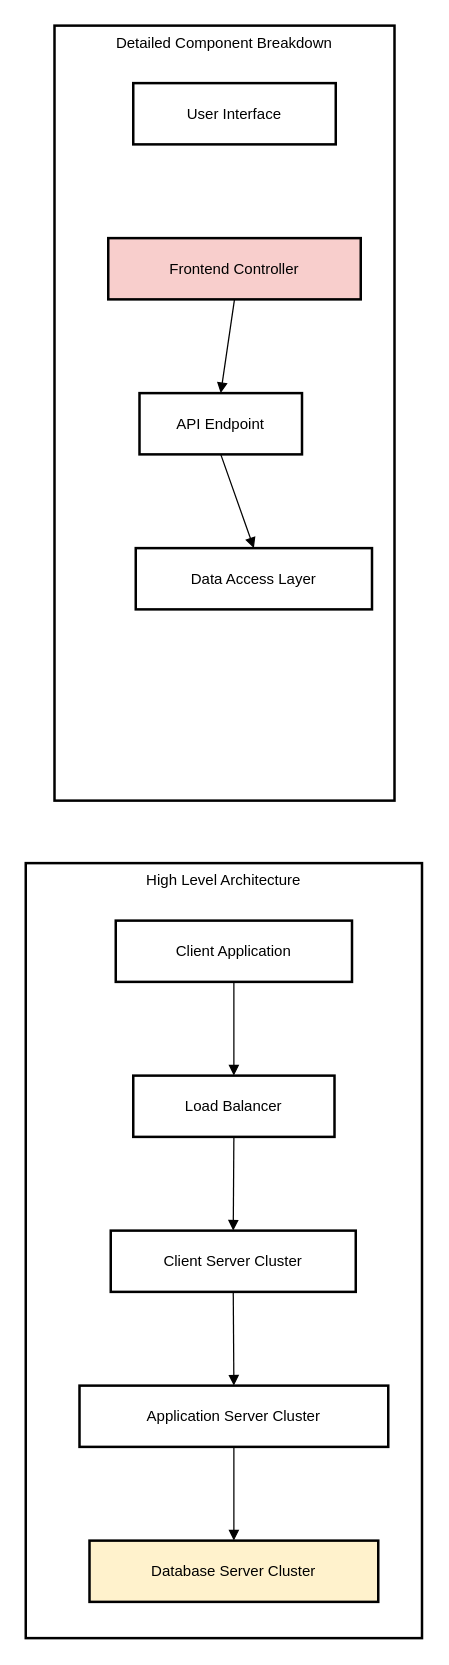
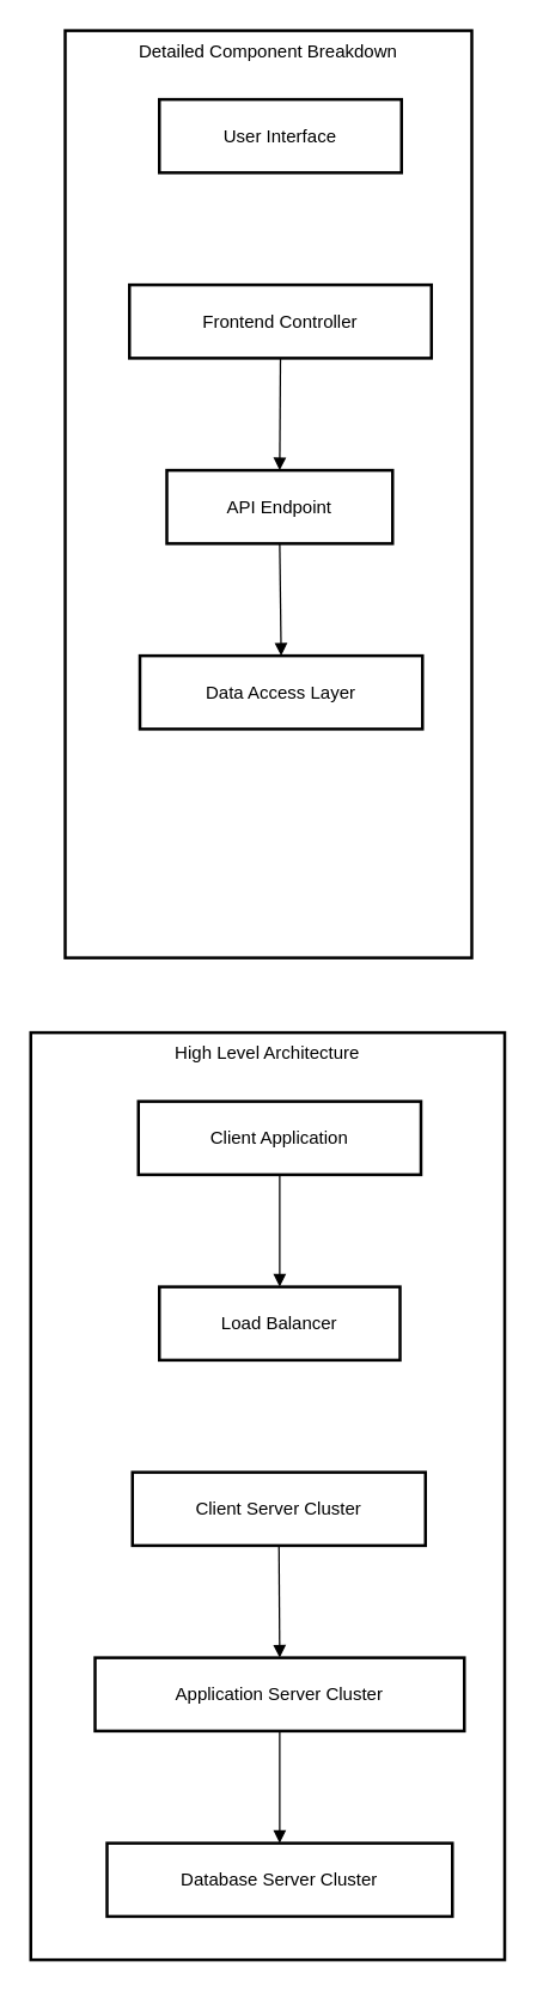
  <mxCell id="0" />
  <mxCell id="1" parent="0" />
  <mxCell id="2" value="Detailed Component Breakdown" style="whiteSpace=wrap;strokeWidth=2;verticalAlign=top;" vertex="1" parent="1"><mxGeometry x="43" y="20" width="272" height="620" as="geometry" /></mxCell>
  <mxCell id="3" value="User Interface" style="whiteSpace=wrap;strokeWidth=2;" vertex="1" parent="2"><mxGeometry x="63" y="46" width="162" height="49" as="geometry" /></mxCell>
- <mxCell id="4" value="Frontend Controller" style="whiteSpace=wrap;strokeWidth=2;fillColor=#f8cecc;" vertex="1" parent="2"><mxGeometry x="43" y="170" width="202" height="49" as="geometry" /></mxCell>
- <mxCell id="5" value="API Endpoint" style="whiteSpace=wrap;strokeWidth=2;" vertex="1" parent="2"><mxGeometry x="68" y="294" width="130" height="49" as="geometry" /></mxCell>
- <mxCell id="6" value="Data Access Layer" style="whiteSpace=wrap;strokeWidth=2;" vertex="1" parent="2"><mxGeometry x="65" y="418" width="189" height="49" as="geometry" /></mxCell>
+ <mxCell id="4" value="Frontend Controller" style="whiteSpace=wrap;strokeWidth=2;" vertex="1" parent="2"><mxGeometry x="43" y="170" width="202" height="49" as="geometry" /></mxCell>
+ <mxCell id="5" value="API Endpoint" style="whiteSpace=wrap;strokeWidth=2;" vertex="1" parent="2"><mxGeometry x="68" y="294" width="151" height="49" as="geometry" /></mxCell>
+ <mxCell id="6" value="Data Access Layer" style="whiteSpace=wrap;strokeWidth=2;" vertex="1" parent="2"><mxGeometry x="50" y="418" width="189" height="49" as="geometry" /></mxCell>
  <mxCell id="7" value="" style="curved=1;startArrow=none;endArrow=block;exitX=0.5;exitY=0.99;entryX=0.5;entryY=-0.01;" edge="1" parent="2" source="4" target="5"><mxGeometry relative="1" as="geometry"><Array as="points" /></mxGeometry></mxCell>
  <mxCell id="8" value="" style="curved=1;startArrow=none;endArrow=block;exitX=0.5;exitY=0.99;entryX=0.5;entryY=-0.01;" edge="1" parent="2" source="5" target="6"><mxGeometry relative="1" as="geometry"><Array as="points" /></mxGeometry></mxCell>
  <mxCell id="9" value="High Level Architecture" style="whiteSpace=wrap;strokeWidth=2;verticalAlign=top;" vertex="1" parent="1"><mxGeometry x="20" y="690" width="317" height="620" as="geometry" /></mxCell>
  <mxCell id="10" value="Client Application" style="whiteSpace=wrap;strokeWidth=2;" vertex="1" parent="9"><mxGeometry x="72" y="46" width="189" height="49" as="geometry" /></mxCell>
  <mxCell id="11" value="Load Balancer" style="whiteSpace=wrap;strokeWidth=2;" vertex="1" parent="9"><mxGeometry x="86" y="170" width="161" height="49" as="geometry" /></mxCell>
  <mxCell id="12" value="Client Server Cluster" style="whiteSpace=wrap;strokeWidth=2;" vertex="1" parent="9"><mxGeometry x="68" y="294" width="196" height="49" as="geometry" /></mxCell>
  <mxCell id="13" value="Application Server Cluster" style="whiteSpace=wrap;strokeWidth=2;" vertex="1" parent="9"><mxGeometry x="43" y="418" width="247" height="49" as="geometry" /></mxCell>
- <mxCell id="14" value="Database Server Cluster" style="whiteSpace=wrap;strokeWidth=2;fillColor=#fff2cc;" vertex="1" parent="9"><mxGeometry x="51" y="542" width="231" height="49" as="geometry" /></mxCell>
+ <mxCell id="14" value="Database Server Cluster" style="whiteSpace=wrap;strokeWidth=2;" vertex="1" parent="9"><mxGeometry x="51" y="542" width="231" height="49" as="geometry" /></mxCell>
  <mxCell id="15" value="" style="curved=1;startArrow=none;endArrow=block;exitX=0.5;exitY=0.99;entryX=0.5;entryY=-0.01;" edge="1" parent="9" source="10" target="11"><mxGeometry relative="1" as="geometry"><Array as="points" /></mxGeometry></mxCell>
- <mxCell id="16" value="" style="curved=1;startArrow=none;endArrow=block;exitX=0.5;exitY=0.99;entryX=0.5;entryY=-0.01;" edge="1" parent="9" source="11" target="12"><mxGeometry relative="1" as="geometry"><Array as="points" /></mxGeometry></mxCell>
  <mxCell id="17" value="" style="curved=1;startArrow=none;endArrow=block;exitX=0.5;exitY=0.99;entryX=0.5;entryY=-0.01;" edge="1" parent="9" source="12" target="13"><mxGeometry relative="1" as="geometry"><Array as="points" /></mxGeometry></mxCell>
  <mxCell id="18" value="" style="curved=1;startArrow=none;endArrow=block;exitX=0.5;exitY=0.99;entryX=0.5;entryY=-0.01;" edge="1" parent="9" source="13" target="14"><mxGeometry relative="1" as="geometry"><Array as="points" /></mxGeometry></mxCell>
